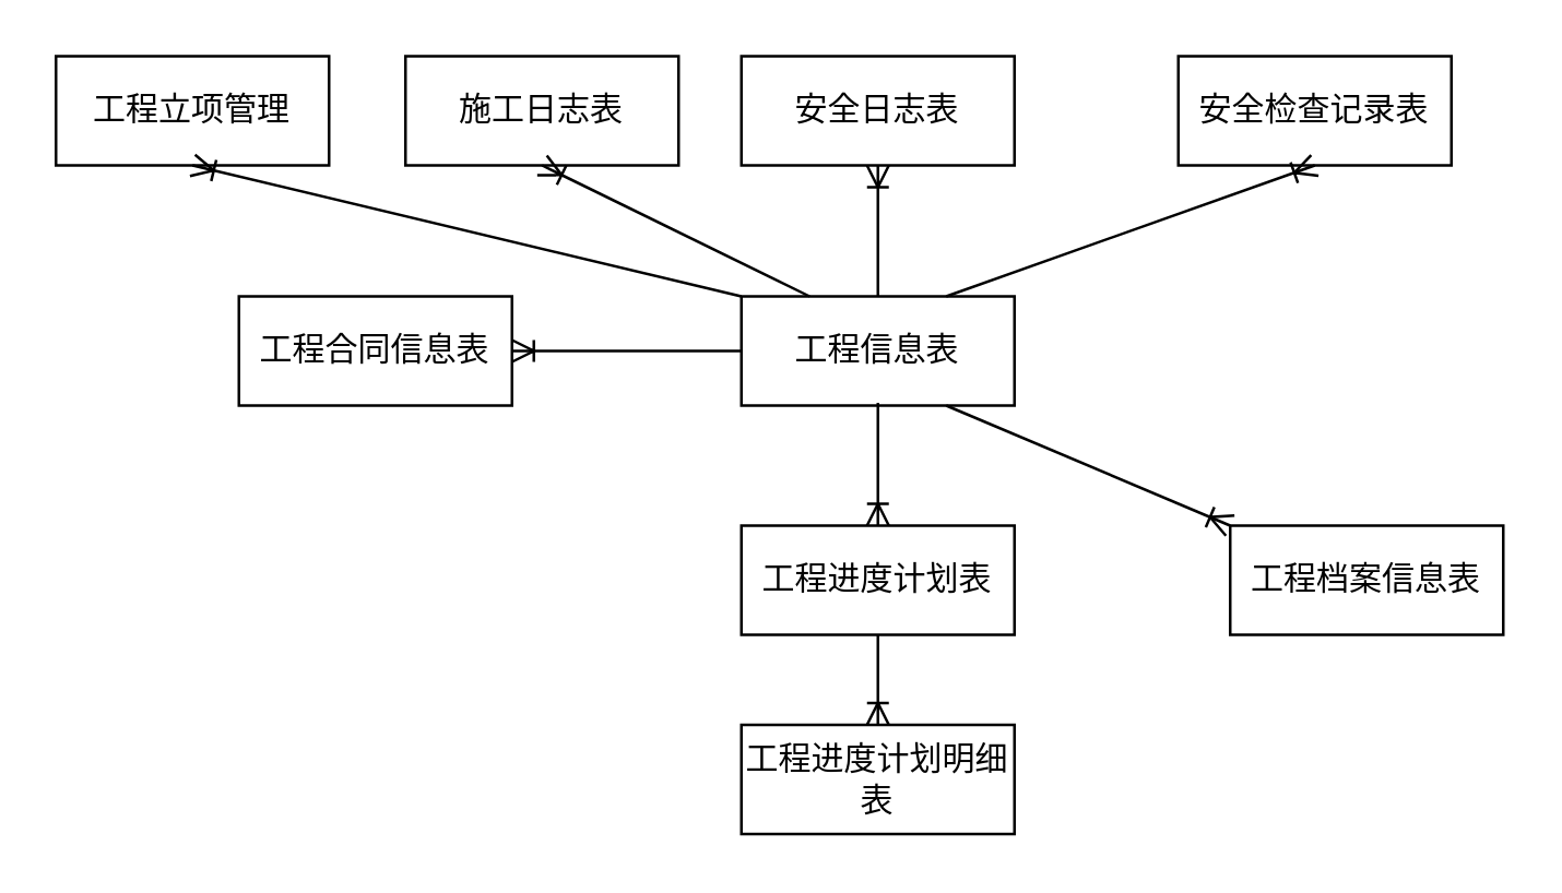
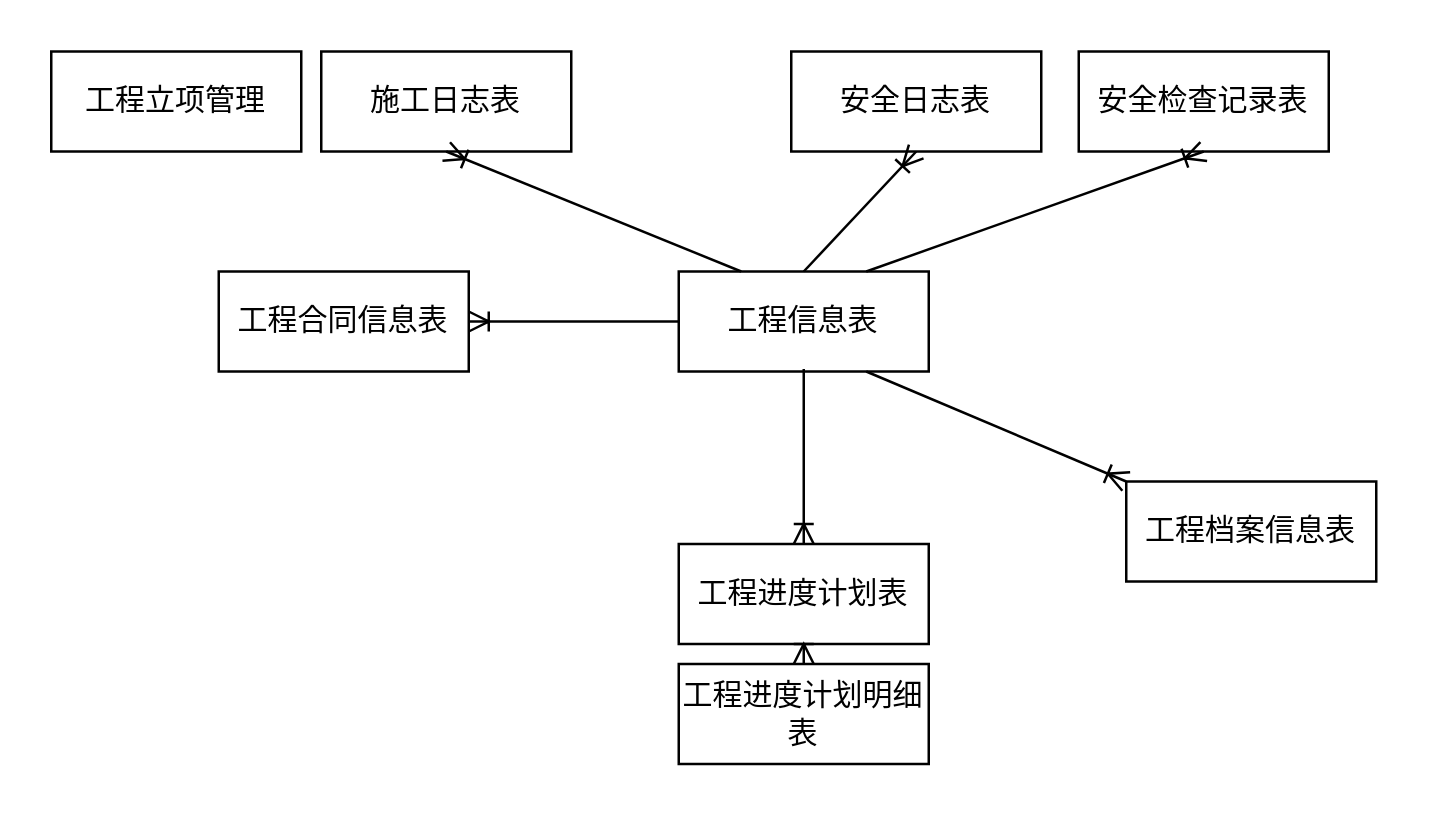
  <mxCell id="0" />
  <mxCell id="1" parent="0" />
  <mxCell id="2" value="工程信息表" style="whiteSpace=wrap;html=1;align=center;fontFamily=仿宋;" parent="1" vertex="1"><mxGeometry x="271" y="108" width="100" height="40" as="geometry" /></mxCell>
- <mxCell id="3" value="施工日志表" style="whiteSpace=wrap;html=1;align=center;fontFamily=仿宋;" parent="1" vertex="1"><mxGeometry x="148" y="20" width="100" height="40" as="geometry" /></mxCell>
- <mxCell id="4" value="安全日志表" style="whiteSpace=wrap;html=1;align=center;fontFamily=仿宋;" parent="1" vertex="1"><mxGeometry x="271" y="20" width="100" height="40" as="geometry" /></mxCell>
+ <mxCell id="3" value="施工日志表" style="whiteSpace=wrap;html=1;align=center;fontFamily=仿宋;" parent="1" vertex="1"><mxGeometry x="128" y="20" width="100" height="40" as="geometry" /></mxCell>
+ <mxCell id="4" value="安全日志表" style="whiteSpace=wrap;html=1;align=center;fontFamily=仿宋;" parent="1" vertex="1"><mxGeometry x="316" y="20" width="100" height="40" as="geometry" /></mxCell>
  <mxCell id="5" value="安全检查记录表" style="whiteSpace=wrap;html=1;align=center;fontFamily=仿宋;" parent="1" vertex="1"><mxGeometry x="431" y="20" width="100" height="40" as="geometry" /></mxCell>
- <mxCell id="6" value="工程进度计划表" style="whiteSpace=wrap;html=1;align=center;fontFamily=仿宋;" parent="1" vertex="1"><mxGeometry x="271" y="192" width="100" height="40" as="geometry" /></mxCell>
+ <mxCell id="6" value="工程进度计划表" style="whiteSpace=wrap;html=1;align=center;fontFamily=仿宋;" parent="1" vertex="1"><mxGeometry x="271" y="217" width="100" height="40" as="geometry" /></mxCell>
  <mxCell id="7" value="工程进度计划明细表" style="whiteSpace=wrap;html=1;align=center;fontFamily=仿宋;" parent="1" vertex="1"><mxGeometry x="271" y="265" width="100" height="40" as="geometry" /></mxCell>
  <mxCell id="8" value="工程合同信息表" style="whiteSpace=wrap;html=1;align=center;fontFamily=仿宋;" parent="1" vertex="1"><mxGeometry x="87" y="108" width="100" height="40" as="geometry" /></mxCell>
  <mxCell id="9" value="工程档案信息表" style="whiteSpace=wrap;html=1;align=center;fontFamily=仿宋;" parent="1" vertex="1"><mxGeometry x="450" y="192" width="100" height="40" as="geometry" /></mxCell>
  <mxCell id="10" value="" style="fontSize=12;html=1;endArrow=ERoneToMany;exitX=0;exitY=0.5;exitDx=0;exitDy=0;fontFamily=仿宋;" edge="1" parent="1" source="2" target="8"><mxGeometry width="100" height="100" relative="1" as="geometry"><mxPoint x="263" y="129" as="sourcePoint" /><mxPoint x="218" y="184" as="targetPoint" /></mxGeometry></mxCell>
  <mxCell id="11" value="" style="fontSize=12;html=1;endArrow=ERoneToMany;exitX=0.5;exitY=0.975;exitDx=0;exitDy=0;exitPerimeter=0;entryX=0.5;entryY=0;entryDx=0;entryDy=0;fontFamily=仿宋;" edge="1" parent="1" source="2" target="6"><mxGeometry width="100" height="100" relative="1" as="geometry"><mxPoint x="436" y="407" as="sourcePoint" /><mxPoint x="536" y="307" as="targetPoint" /></mxGeometry></mxCell>
  <mxCell id="12" value="" style="fontSize=12;html=1;endArrow=ERoneToMany;exitX=0.5;exitY=1;exitDx=0;exitDy=0;entryX=0.5;entryY=0;entryDx=0;entryDy=0;fontFamily=仿宋;" edge="1" parent="1" source="6" target="7"><mxGeometry width="100" height="100" relative="1" as="geometry"><mxPoint x="430" y="384" as="sourcePoint" /><mxPoint x="530" y="284" as="targetPoint" /></mxGeometry></mxCell>
  <mxCell id="13" value="" style="fontSize=12;html=1;endArrow=ERoneToMany;exitX=0.75;exitY=1;exitDx=0;exitDy=0;entryX=0;entryY=0;entryDx=0;entryDy=0;fontFamily=仿宋;" edge="1" parent="1" source="2" target="9"><mxGeometry width="100" height="100" relative="1" as="geometry"><mxPoint x="551" y="412" as="sourcePoint" /><mxPoint x="651" y="312" as="targetPoint" /></mxGeometry></mxCell>
  <mxCell id="14" value="" style="fontSize=12;html=1;endArrow=ERoneToMany;entryX=0.5;entryY=1;entryDx=0;entryDy=0;exitX=0.25;exitY=0;exitDx=0;exitDy=0;fontFamily=仿宋;" edge="1" parent="1" source="2" target="3"><mxGeometry width="100" height="100" relative="1" as="geometry"><mxPoint x="238" y="85" as="sourcePoint" /><mxPoint x="349" y="29" as="targetPoint" /></mxGeometry></mxCell>
  <mxCell id="15" value="" style="fontSize=12;html=1;endArrow=ERoneToMany;entryX=0.5;entryY=1;entryDx=0;entryDy=0;exitX=0.5;exitY=0;exitDx=0;exitDy=0;fontFamily=仿宋;" edge="1" parent="1" source="2" target="4"><mxGeometry width="100" height="100" relative="1" as="geometry"><mxPoint x="320" y="102" as="sourcePoint" /><mxPoint x="635" y="78" as="targetPoint" /></mxGeometry></mxCell>
  <mxCell id="16" value="" style="fontSize=12;html=1;endArrow=ERoneToMany;exitX=0.75;exitY=0;exitDx=0;exitDy=0;entryX=0.5;entryY=1;entryDx=0;entryDy=0;fontFamily=仿宋;" edge="1" parent="1" source="2" target="5"><mxGeometry width="100" height="100" relative="1" as="geometry"><mxPoint x="539" y="149" as="sourcePoint" /><mxPoint x="639" y="49" as="targetPoint" /></mxGeometry></mxCell>
  <mxCell id="17" value="工程立项管理" style="whiteSpace=wrap;html=1;align=center;fontFamily=仿宋;" vertex="1" parent="1"><mxGeometry x="20" y="20" width="100" height="40" as="geometry" /></mxCell>
- <mxCell id="18" value="" style="fontSize=12;html=1;endArrow=ERoneToMany;entryX=0.5;entryY=1;entryDx=0;entryDy=0;exitX=0;exitY=0;exitDx=0;exitDy=0;fontFamily=仿宋;" edge="1" parent="1" source="2" target="17"><mxGeometry width="100" height="100" relative="1" as="geometry"><mxPoint x="272" y="107" as="sourcePoint" /><mxPoint x="171" y="208" as="targetPoint" /></mxGeometry></mxCell>
